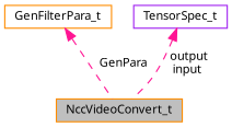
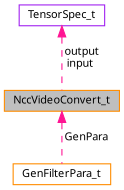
  digraph {
    fontname="Noto Sans"
    node [color=darkorange fillcolor=white fontname="Noto Sans" fontsize=10 shape=record style=filled]
    edge [color=deeppink dir=back fontname="Noto Sans" fontsize=10 labelfontname=Helvetica labelfontsize=10 style=dashed]
    n1 [fillcolor=grey75 fontcolor=black height=0.2 label=NccVideoConvert_t width=0.4]
    n2 [height=0.2 label=GenFilterPara_t width=0.4]
    n3 [color=purple height=0.2 label=TensorSpec_t width=0.4]
-   n2 -> n1 [label=" GenPara"]
+   n1 -> n2 [label=" GenPara"]
    n3 -> n1 [label=" output\ninput"]
  }
